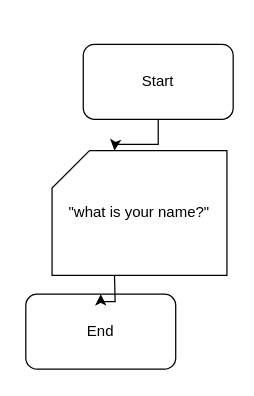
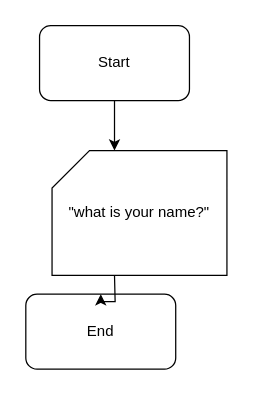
  <mxCell id="0" />
  <mxCell id="1" parent="0" />
  <mxCell id="2" value="" style="edgeStyle=orthogonalEdgeStyle;rounded=0;orthogonalLoop=1;jettySize=auto;html=1;" edge="1" parent="1" source="3"><mxGeometry relative="1" as="geometry"><mxPoint x="91" y="120" as="targetPoint" /></mxGeometry></mxCell>
- <mxCell id="3" value="Start" style="rounded=1;whiteSpace=wrap;html=1;" parent="1" vertex="1"><mxGeometry x="66" y="35" width="120" height="60" as="geometry" /></mxCell>
+ <mxCell id="3" value="Start" style="rounded=1;whiteSpace=wrap;html=1;" parent="1" vertex="1"><mxGeometry x="31" y="20" width="120" height="60" as="geometry" /></mxCell>
  <mxCell id="4" value="End" style="rounded=1;whiteSpace=wrap;html=1;" parent="1" vertex="1"><mxGeometry x="20" y="235" width="120" height="60" as="geometry" /></mxCell>
  <mxCell id="5" value="" style="edgeStyle=orthogonalEdgeStyle;rounded=0;orthogonalLoop=1;jettySize=auto;html=1;" edge="1" parent="1" target="4"><mxGeometry relative="1" as="geometry"><mxPoint x="91" y="220" as="sourcePoint" /></mxGeometry></mxCell>
  <mxCell id="6" value="&quot;what is your name?&quot;" style="shape=card;whiteSpace=wrap;html=1;" vertex="1" parent="1"><mxGeometry x="41" y="120" width="140" height="100" as="geometry" /></mxCell>
